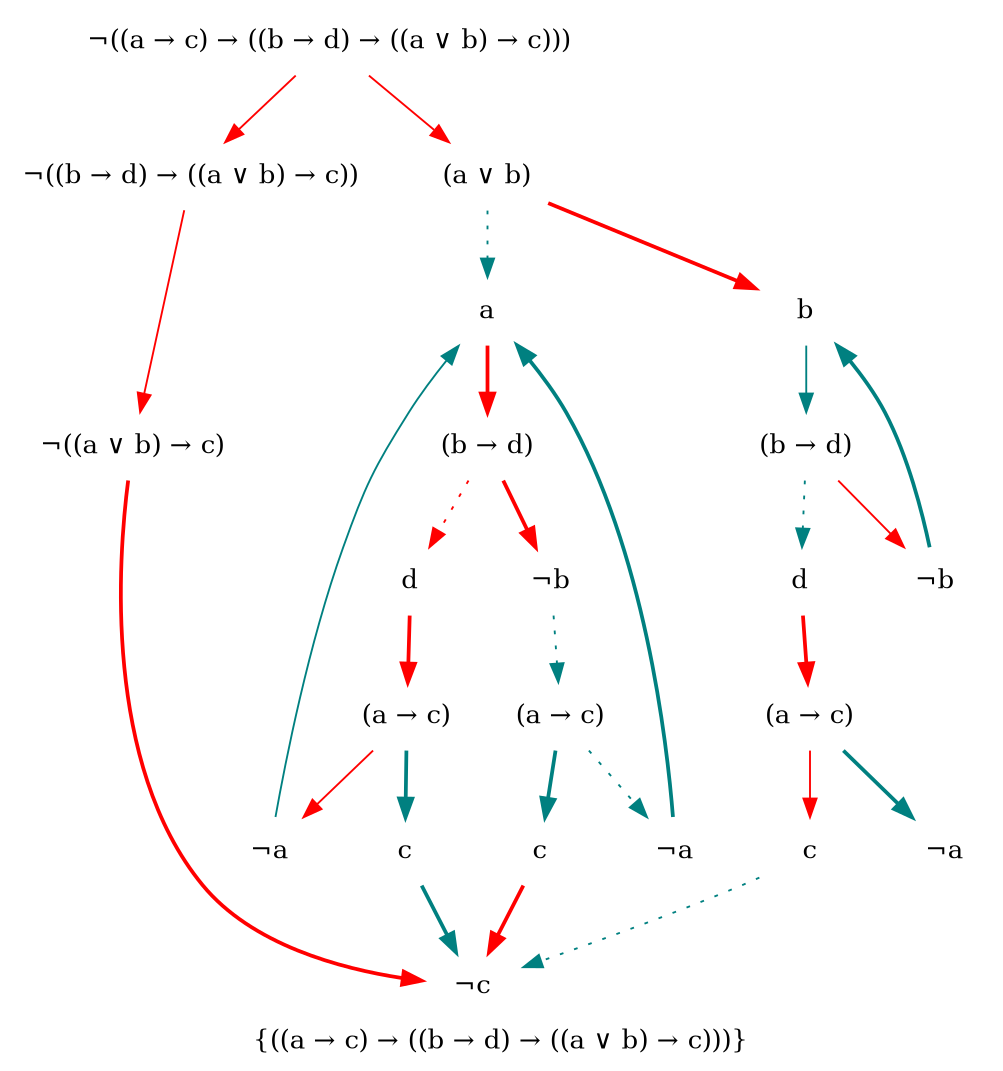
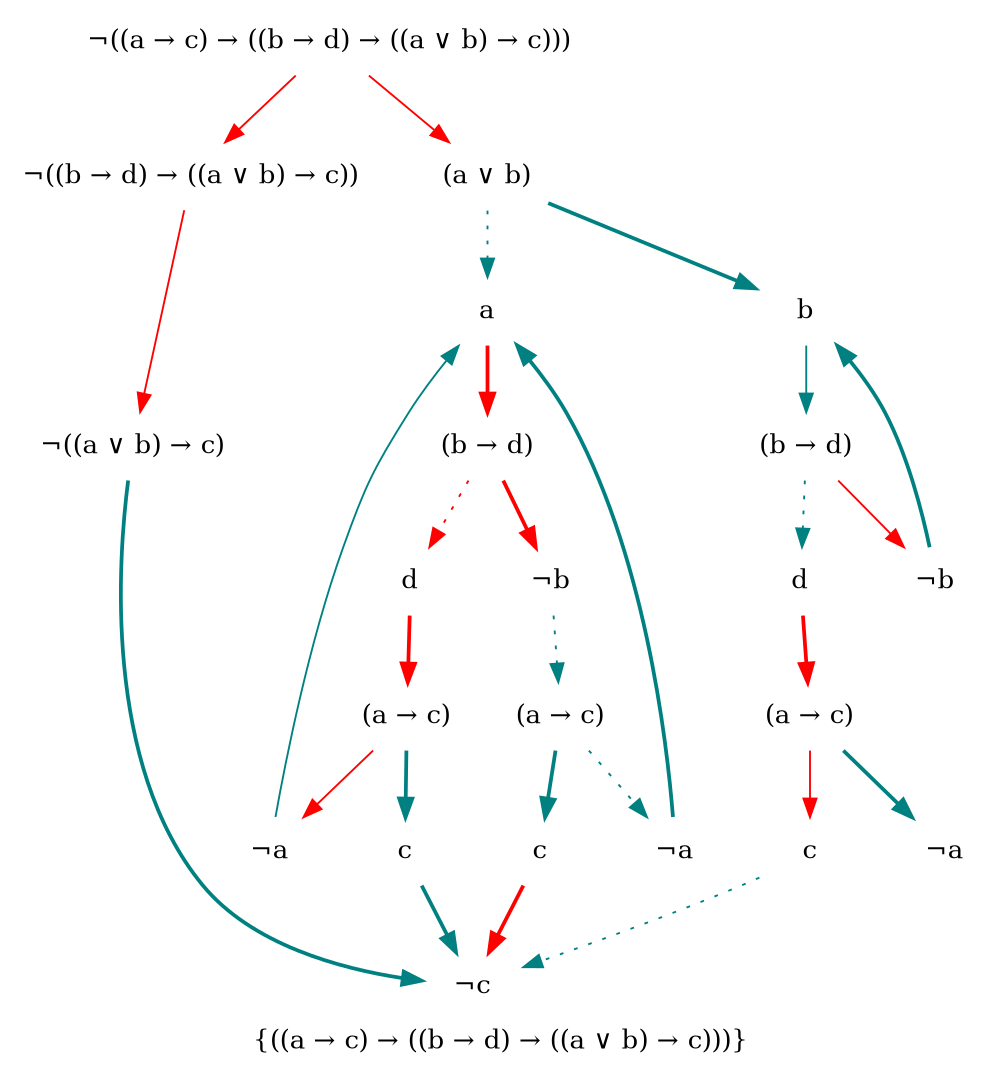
  digraph {
    label="{((a &rarr; c) &rarr; ((b &rarr; d) &rarr; ((a &or; b) &rarr; c)))}"
    node [color=gray40 shape=plaintext]
    edge [color=teal style=bold]
    n1 [label="&not;((a &rarr; c) &rarr; ((b &rarr; d) &rarr; ((a &or; b) &rarr; c)))"]
    n2 [color=darkgreen label="&not;((b &rarr; d) &rarr; ((a &or; b) &rarr; c))"]
    n3 [color=darkgreen label="(a &or; b)"]
    n4 [color=purple label="&not;((a &or; b) &rarr; c)"]
    n5 [color=black label="&not;c"]
    n6 [label=a]
    n7 [color=darkgreen label=b]
    n8 [color=darkgreen label="(b &rarr; d)"]
    n9 [color=purple label="(b &rarr; d)"]
    n10 [label="&not;b"]
    n11 [label=d]
    n12 [color=purple label="(a &rarr; c)"]
    n13 [color=darkgreen label="(a &rarr; c)"]
    n14 [label="&not;a"]
    n15 [color=darkgreen label=c]
    n16 [color=darkgreen label="&not;a"]
    n17 [color=black label=c]
    n18 [label="&not;b"]
    n19 [color=black label=d]
    n20 [color=purple label="(a &rarr; c)"]
    n21 [label="&not;a"]
    n22 [color=black label=c]
    n1 -> n2 [color=red style=solid]
    n1 -> n3 [color=red style=solid]
    n2 -> n4 [color=red style=solid]
    n3 -> n6 [style=dotted]
-   n3 -> n7 [color=red]
-   n4 -> n5 [color=red]
+   n3 -> n7
+   n4 -> n5
    n6 -> n8 [color=red]
    n7 -> n9 [style=solid]
    n8 -> n10 [color=red]
    n8 -> n11 [color=red style=dotted]
    n9 -> n18 [color=red style=solid]
    n9 -> n19 [style=dotted]
    n10 -> n12 [style=dotted]
    n11 -> n13 [color=red]
    n12 -> n14 [style=dotted]
    n12 -> n15
    n13 -> n16 [color=red style=solid]
    n13 -> n17
    n14 -> n6 [arrowtail=normal]
    n15 -> n5 [arrowtail=normal color=red]
    n16 -> n6 [arrowtail=normal style=solid]
    n17 -> n5 [arrowtail=normal]
    n18 -> n7 [arrowtail=normal]
    n19 -> n20 [color=red]
    n20 -> n21
    n20 -> n22 [color=red style=solid]
    n22 -> n5 [arrowtail=normal style=dotted]
  }
